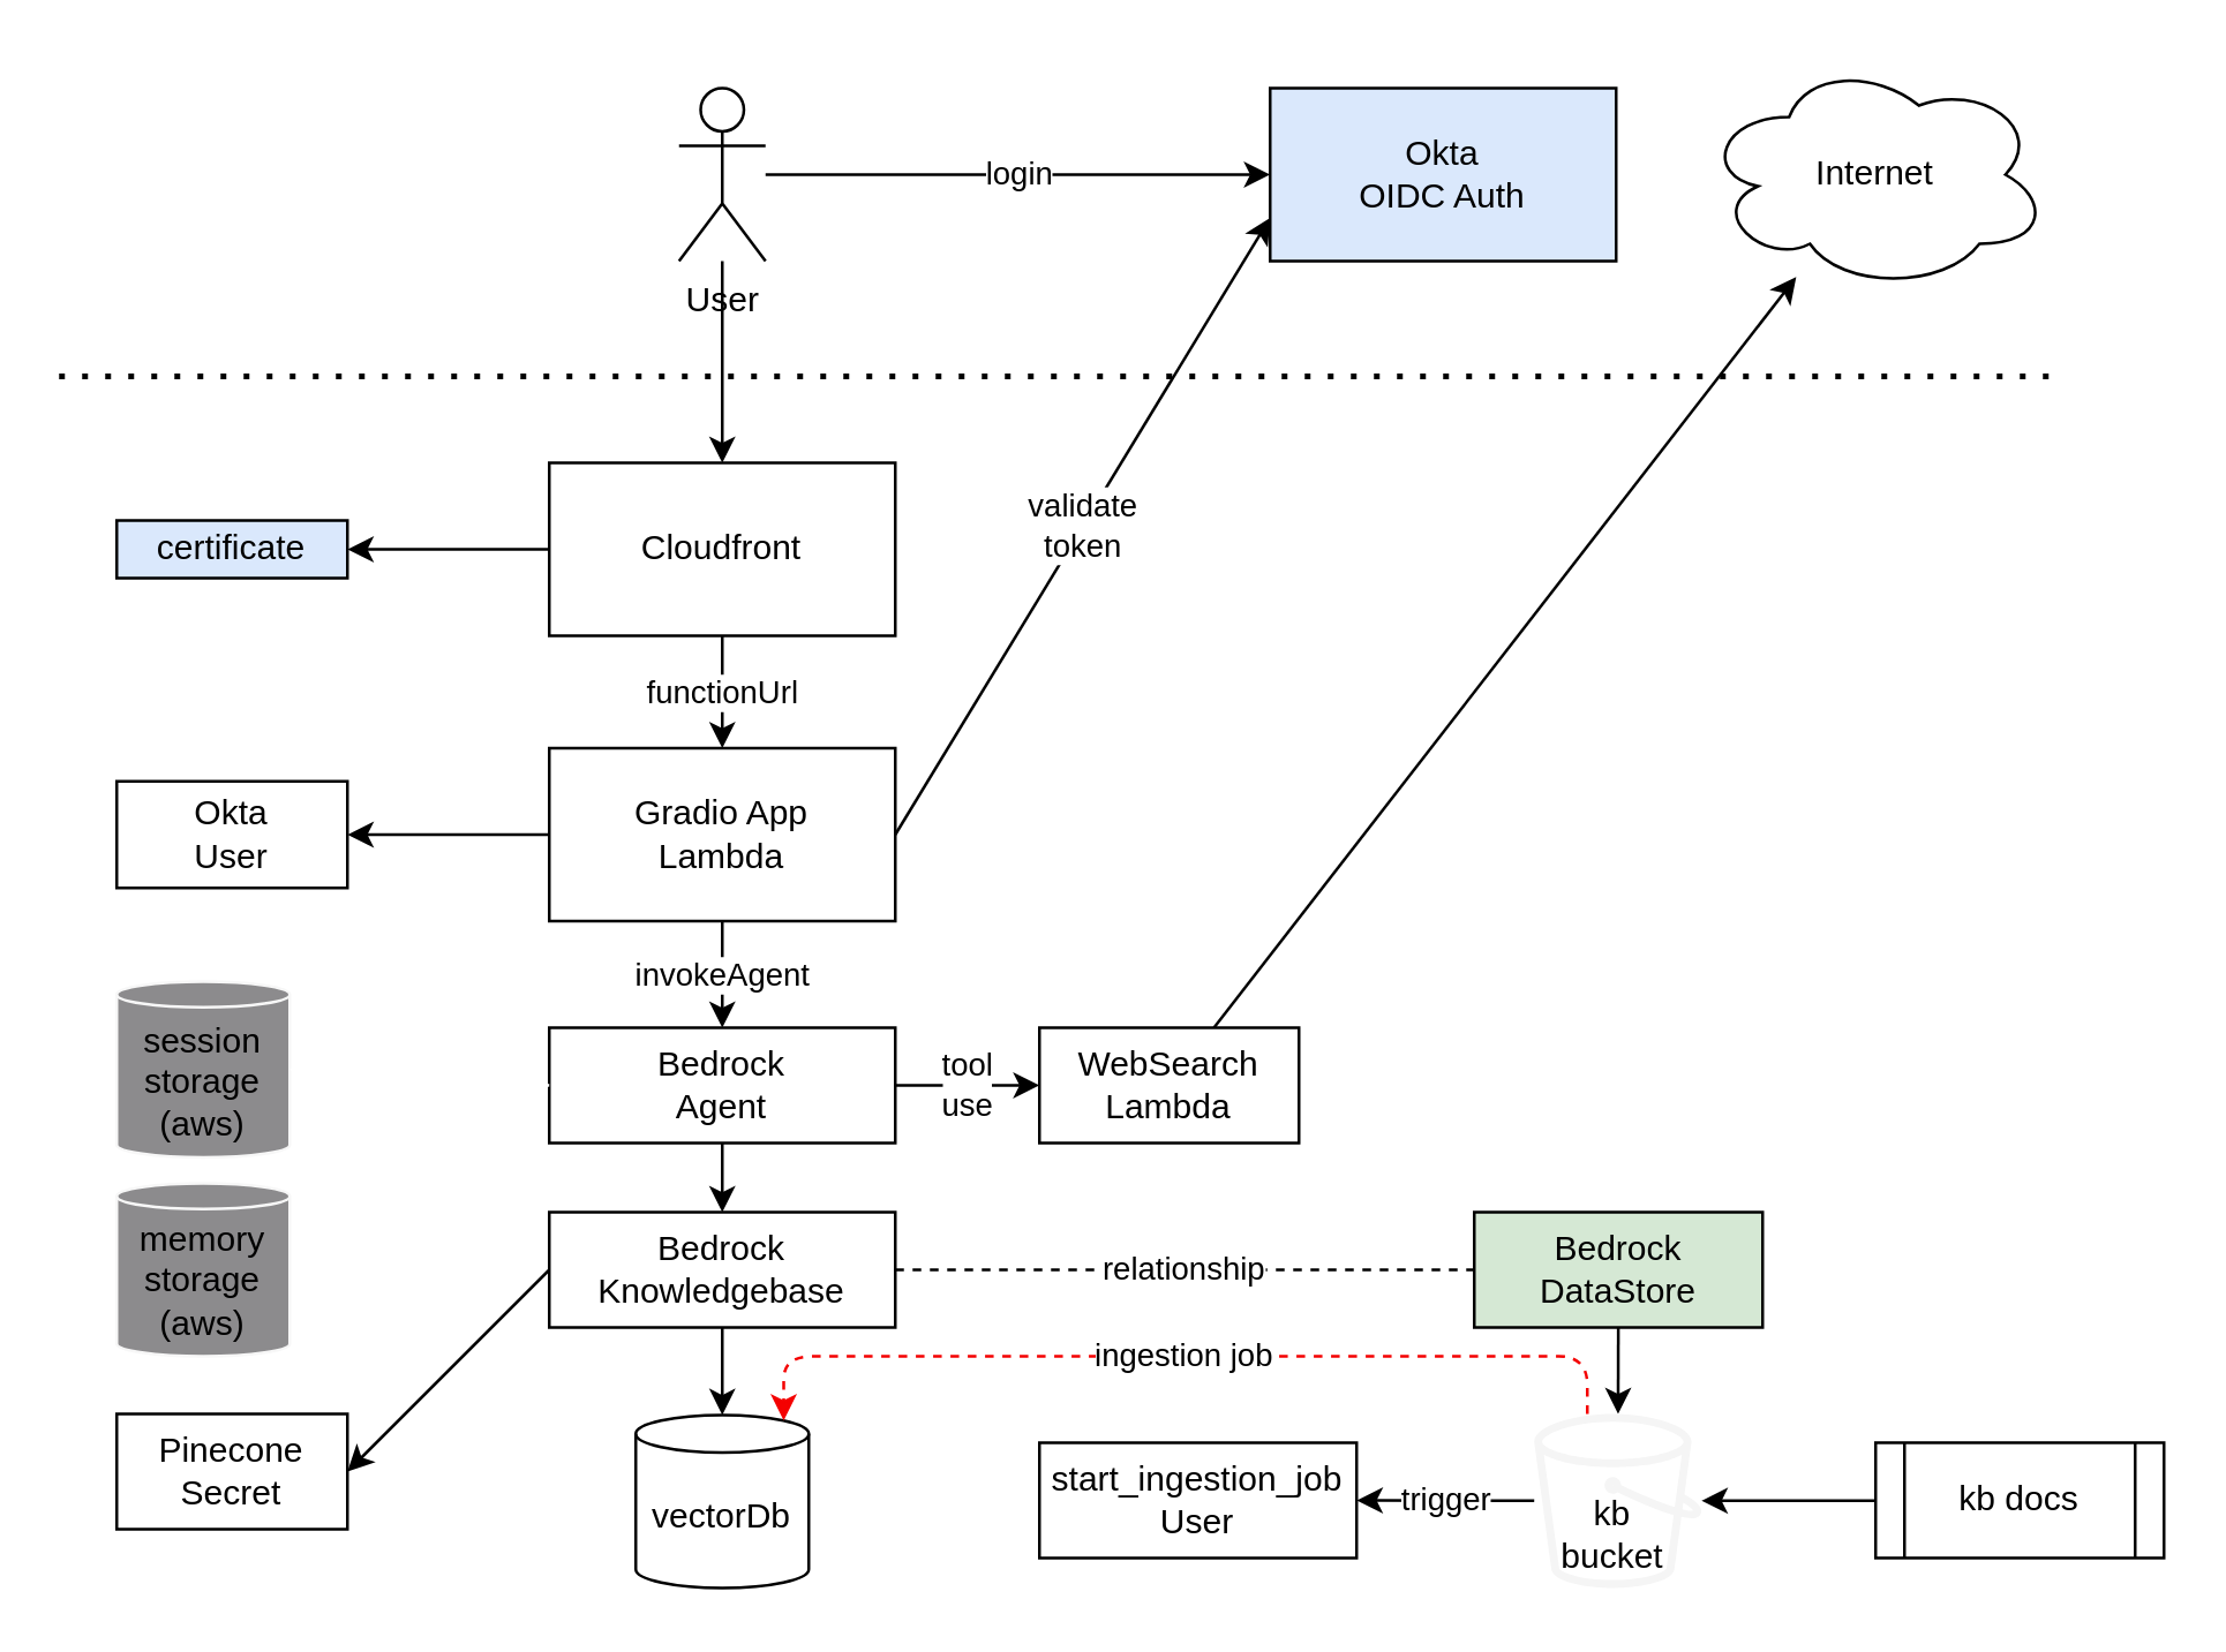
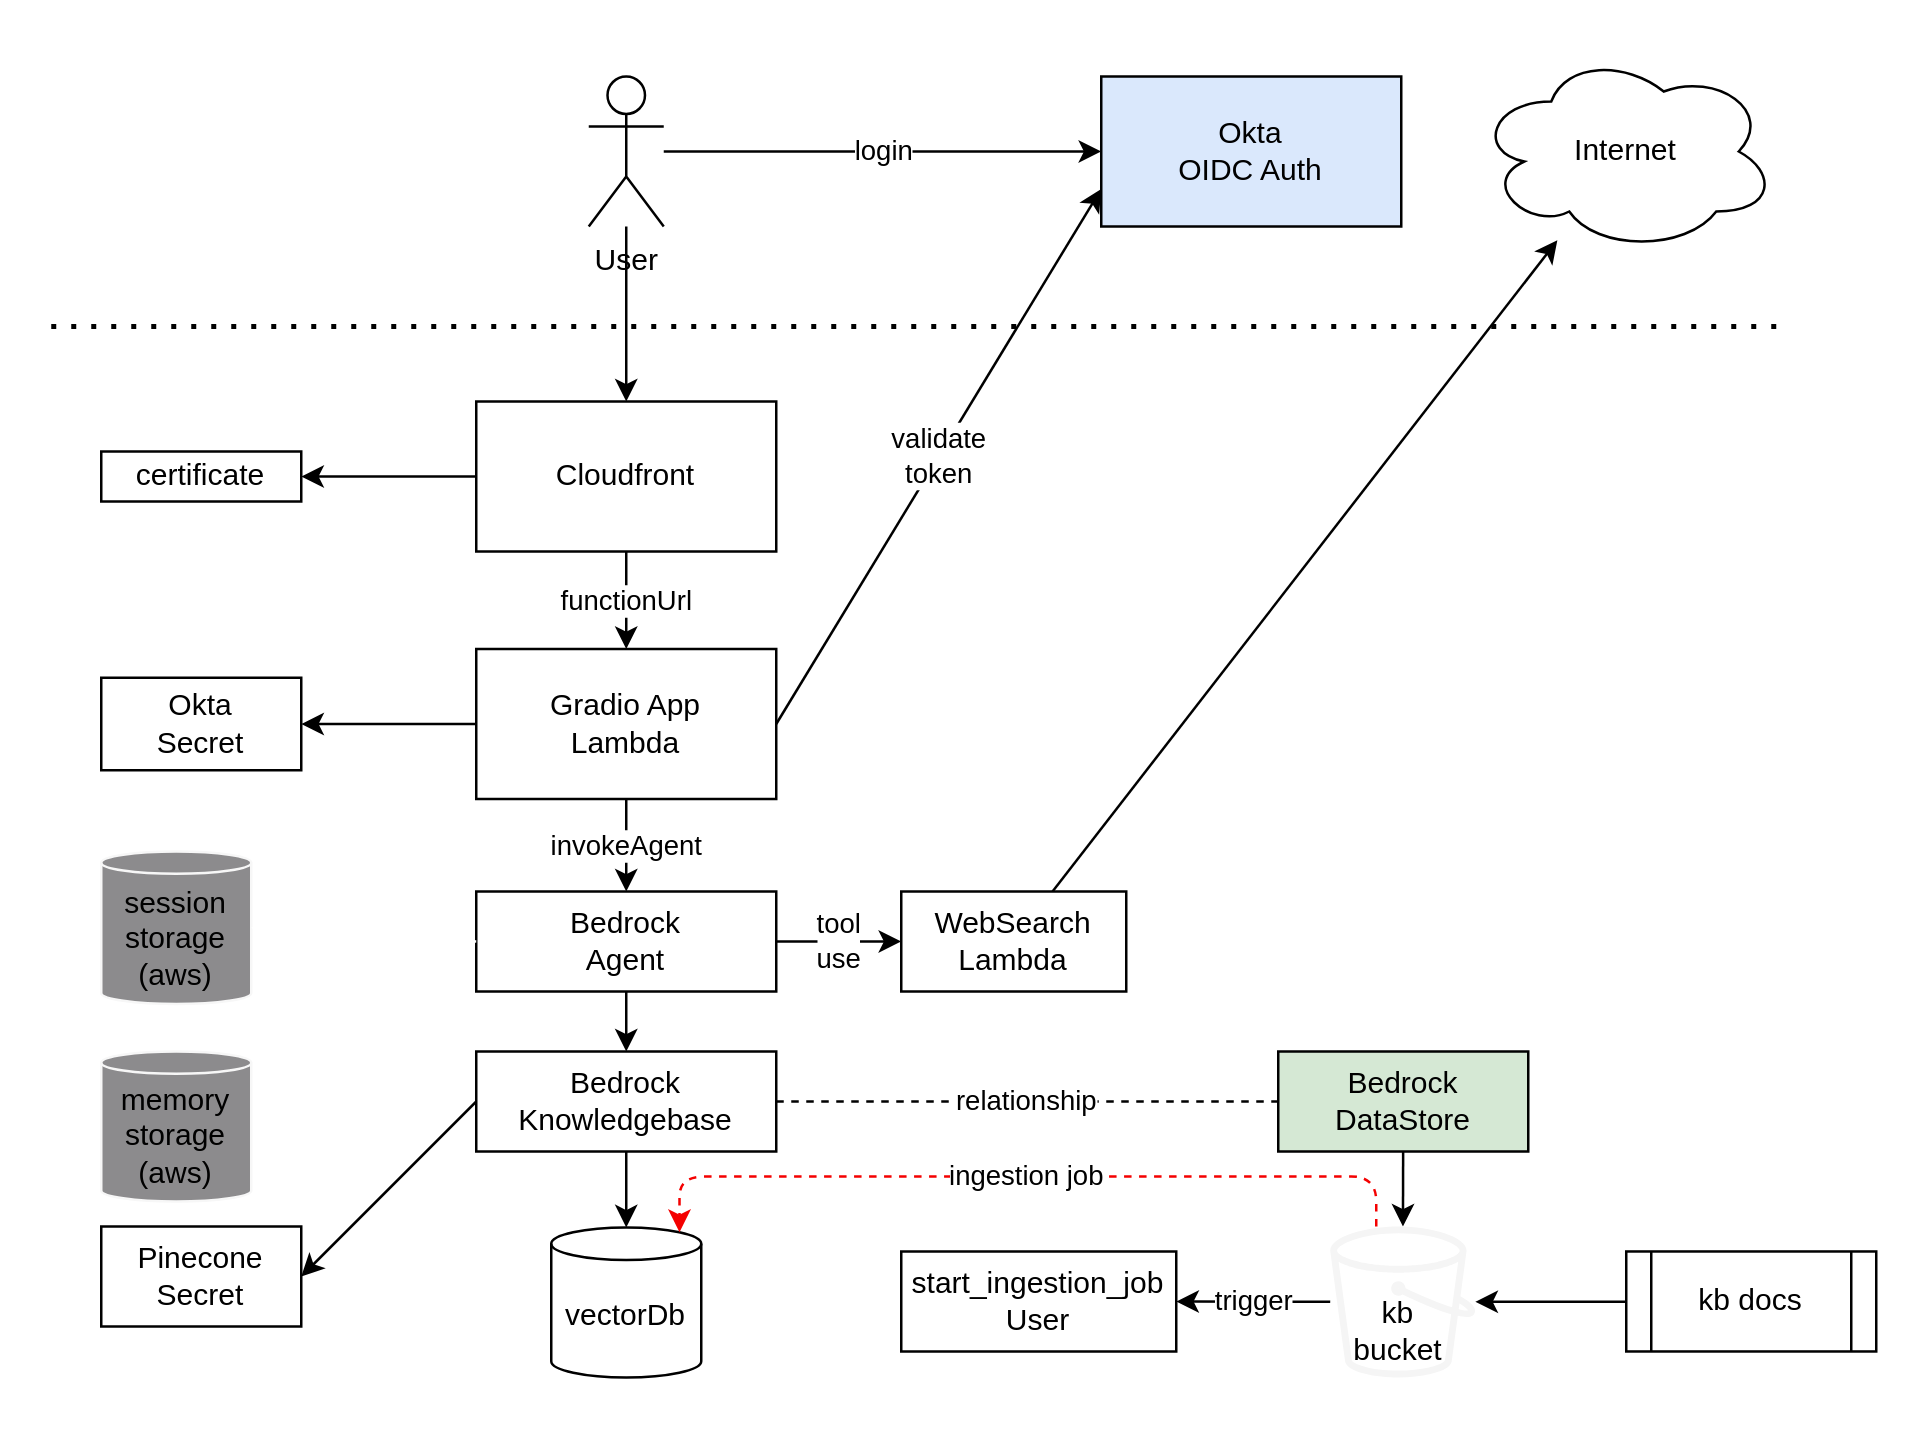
  <mxCell id="0" />
  <mxCell id="1" parent="0" />
  <mxCell id="2" value="functionUrl" style="edgeStyle=none;html=1;entryX=0.5;entryY=0;entryDx=0;entryDy=0;" edge="1" parent="1" source="4" target="8"><mxGeometry relative="1" as="geometry" /></mxCell>
  <mxCell id="3" style="edgeStyle=none;html=1;entryX=1;entryY=0.5;entryDx=0;entryDy=0;" edge="1" parent="1" source="4" target="27"><mxGeometry relative="1" as="geometry" /></mxCell>
  <mxCell id="4" value="Cloudfront" style="rounded=0;whiteSpace=wrap;html=1;" vertex="1" parent="1"><mxGeometry x="190" y="160" width="120" height="60" as="geometry" /></mxCell>
  <mxCell id="5" value="invokeAgent" style="edgeStyle=none;html=1;entryX=0.5;entryY=0;entryDx=0;entryDy=0;" edge="1" parent="1" source="8" target="13"><mxGeometry relative="1" as="geometry" /></mxCell>
  <mxCell id="6" style="edgeStyle=none;html=1;entryX=1;entryY=0.5;entryDx=0;entryDy=0;" edge="1" parent="1" source="8" target="19"><mxGeometry relative="1" as="geometry" /></mxCell>
  <mxCell id="7" value="validate&lt;br&gt;token" style="edgeStyle=none;html=1;entryX=0;entryY=0.75;entryDx=0;entryDy=0;exitX=1;exitY=0.5;exitDx=0;exitDy=0;" edge="1" parent="1" source="8" target="21"><mxGeometry relative="1" as="geometry" /></mxCell>
  <mxCell id="8" value="Gradio App&lt;br&gt;Lambda" style="rounded=0;whiteSpace=wrap;html=1;" vertex="1" parent="1"><mxGeometry x="190" y="259" width="120" height="60" as="geometry" /></mxCell>
  <mxCell id="9" value="tool&lt;br&gt;use" style="edgeStyle=none;html=1;" edge="1" parent="1" source="13" target="18"><mxGeometry relative="1" as="geometry" /></mxCell>
  <mxCell id="10" style="edgeStyle=none;html=1;entryX=1;entryY=0.5;entryDx=0;entryDy=0;exitX=0;exitY=0.5;exitDx=0;exitDy=0;" edge="1" parent="1" source="30" target="20"><mxGeometry relative="1" as="geometry" /></mxCell>
  <mxCell id="11" style="edgeStyle=none;html=1;entryX=0.5;entryY=0;entryDx=0;entryDy=0;" edge="1" parent="1" source="13" target="30"><mxGeometry relative="1" as="geometry" /></mxCell>
  <mxCell id="12" style="html=1;entryX=1;entryY=0.5;entryDx=0;entryDy=0;entryPerimeter=0;strokeColor=#ffffff;endArrow=classic;endFill=1;exitX=0;exitY=0.5;exitDx=0;exitDy=0;" edge="1" parent="1" source="13" target="39"><mxGeometry relative="1" as="geometry" /></mxCell>
  <mxCell id="13" value="Bedrock&lt;br&gt;Agent" style="rounded=0;whiteSpace=wrap;html=1;" vertex="1" parent="1"><mxGeometry x="190" y="356" width="120" height="40" as="geometry" /></mxCell>
  <mxCell id="14" value="vectorDb" style="shape=cylinder3;whiteSpace=wrap;html=1;boundedLbl=1;backgroundOutline=1;size=6.5;" vertex="1" parent="1"><mxGeometry x="220" y="490.37" width="60" height="60" as="geometry" /></mxCell>
  <mxCell id="15" value="trigger" style="edgeStyle=none;html=1;entryX=1;entryY=0.5;entryDx=0;entryDy=0;" edge="1" parent="1" source="34" target="16"><mxGeometry relative="1" as="geometry"><mxPoint x="530" y="503.083" as="sourcePoint" /></mxGeometry></mxCell>
  <mxCell id="16" value="start_ingestion_job&lt;br&gt;User" style="rounded=0;whiteSpace=wrap;html=1;" vertex="1" parent="1"><mxGeometry x="360" y="500" width="110" height="40" as="geometry" /></mxCell>
  <mxCell id="17" style="edgeStyle=none;html=1;" edge="1" parent="1" source="18" target="25"><mxGeometry relative="1" as="geometry" /></mxCell>
  <mxCell id="18" value="WebSearch&lt;br&gt;Lambda" style="rounded=0;whiteSpace=wrap;html=1;" vertex="1" parent="1"><mxGeometry x="360" y="356" width="90" height="40" as="geometry" /></mxCell>
- <mxCell id="19" value="Okta&lt;br&gt;User" style="rounded=0;whiteSpace=wrap;html=1;" vertex="1" parent="1"><mxGeometry x="40" y="270.5" width="80" height="37" as="geometry" /></mxCell>
+ <mxCell id="19" value="Okta&lt;br&gt;Secret" style="rounded=0;whiteSpace=wrap;html=1;" vertex="1" parent="1"><mxGeometry x="40" y="270.5" width="80" height="37" as="geometry" /></mxCell>
  <mxCell id="20" value="Pinecone&lt;br&gt;Secret" style="rounded=0;whiteSpace=wrap;html=1;" vertex="1" parent="1"><mxGeometry x="40" y="490" width="80" height="40" as="geometry" /></mxCell>
  <mxCell id="21" value="Okta&lt;br&gt;OIDC Auth" style="rounded=0;whiteSpace=wrap;html=1;fillColor=#dae8fc;" vertex="1" parent="1"><mxGeometry x="440" y="30" width="120" height="60" as="geometry" /></mxCell>
  <mxCell id="22" style="edgeStyle=none;html=1;" edge="1" parent="1" source="24" target="4"><mxGeometry relative="1" as="geometry" /></mxCell>
  <mxCell id="23" value="login" style="edgeStyle=none;html=1;" edge="1" parent="1" source="24" target="21"><mxGeometry relative="1" as="geometry" /></mxCell>
  <mxCell id="24" value="User" style="shape=umlActor;verticalLabelPosition=bottom;verticalAlign=top;html=1;outlineConnect=0;" vertex="1" parent="1"><mxGeometry x="235" y="30" width="30" height="60" as="geometry" /></mxCell>
  <mxCell id="25" value="Internet" style="ellipse;shape=cloud;whiteSpace=wrap;html=1;" vertex="1" parent="1"><mxGeometry x="590" y="20" width="120" height="80" as="geometry" /></mxCell>
  <mxCell id="26" value="" style="endArrow=none;dashed=1;html=1;dashPattern=1 3;strokeWidth=2;" edge="1" parent="1"><mxGeometry width="50" height="50" relative="1" as="geometry"><mxPoint x="20" y="130" as="sourcePoint" /><mxPoint x="710" y="130" as="targetPoint" /></mxGeometry></mxCell>
- <mxCell id="27" value="certificate" style="rounded=0;whiteSpace=wrap;html=1;fillColor=#dae8fc;" vertex="1" parent="1"><mxGeometry x="40" y="180" width="80" height="20" as="geometry" /></mxCell>
+ <mxCell id="27" value="certificate" style="rounded=0;whiteSpace=wrap;html=1;" vertex="1" parent="1"><mxGeometry x="40" y="180" width="80" height="20" as="geometry" /></mxCell>
  <mxCell id="28" style="edgeStyle=none;html=1;entryX=0.5;entryY=0;entryDx=0;entryDy=0;entryPerimeter=0;" edge="1" parent="1" source="30" target="14"><mxGeometry relative="1" as="geometry" /></mxCell>
  <mxCell id="29" value="relationship" style="edgeStyle=none;html=1;endArrow=none;endFill=0;dashed=1;" edge="1" parent="1" source="30" target="32"><mxGeometry relative="1" as="geometry" /></mxCell>
  <mxCell id="30" value="Bedrock&lt;br&gt;Knowledgebase" style="rounded=0;whiteSpace=wrap;html=1;" vertex="1" parent="1"><mxGeometry x="190" y="420" width="120" height="40" as="geometry" /></mxCell>
  <mxCell id="31" style="edgeStyle=none;html=1;" edge="1" parent="1" source="32" target="34"><mxGeometry relative="1" as="geometry"><mxPoint x="560" y="500" as="targetPoint" /></mxGeometry></mxCell>
  <mxCell id="32" value="Bedrock&lt;br&gt;DataStore" style="rounded=0;whiteSpace=wrap;html=1;fillColor=#d5e8d4;" vertex="1" parent="1"><mxGeometry x="510.8" y="420" width="100" height="40" as="geometry" /></mxCell>
  <mxCell id="33" value="ingestion job" style="edgeStyle=orthogonalEdgeStyle;html=1;entryX=0.855;entryY=0;entryDx=0;entryDy=1.885;entryPerimeter=0;endArrow=classic;endFill=1;dashed=1;strokeColor=#f40101;" edge="1" parent="1" source="34" target="14"><mxGeometry relative="1" as="geometry"><Array as="points"><mxPoint x="550" y="470" /><mxPoint x="271" y="470" /></Array></mxGeometry></mxCell>
  <mxCell id="34" value="" style="sketch=0;outlineConnect=0;fontColor=#333333;fillColor=#f5f5f5;strokeColor=#666666;dashed=0;verticalLabelPosition=bottom;verticalAlign=top;align=center;html=1;fontSize=12;fontStyle=0;aspect=fixed;pointerEvents=1;shape=mxgraph.aws4.bucket;strokeWidth=1;" vertex="1" parent="1"><mxGeometry x="531.59" y="490" width="58.04" height="60.37" as="geometry" /></mxCell>
  <mxCell id="35" style="edgeStyle=none;html=1;endArrow=classic;endFill=1;" edge="1" parent="1" source="36" target="34"><mxGeometry relative="1" as="geometry" /></mxCell>
  <mxCell id="36" value="kb docs" style="shape=process;whiteSpace=wrap;html=1;backgroundOutline=1;" vertex="1" parent="1"><mxGeometry x="650" y="499.99" width="100" height="40" as="geometry" /></mxCell>
  <mxCell id="37" value="kb&lt;br&gt;bucket" style="text;html=1;strokeColor=none;fillColor=none;align=center;verticalAlign=middle;whiteSpace=wrap;rounded=0;strokeWidth=1;" vertex="1" parent="1"><mxGeometry x="529" y="517.37" width="60" height="30" as="geometry" /></mxCell>
  <mxCell id="38" value="session&lt;br&gt;storage&lt;br&gt;(aws)" style="shape=cylinder3;whiteSpace=wrap;html=1;boundedLbl=1;backgroundOutline=1;size=4.452;strokeWidth=1;strokeColor=#f7f7f7;fillColor=#8c8b8d;" vertex="1" parent="1"><mxGeometry x="40" y="340" width="60" height="61" as="geometry" /></mxCell>
- <mxCell id="39" value="memory&lt;br&gt;storage&lt;br&gt;(aws)" style="shape=cylinder3;whiteSpace=wrap;html=1;boundedLbl=1;backgroundOutline=1;size=4.452;strokeWidth=1;strokeColor=#f7f7f7;fillColor=#8c8b8d;" vertex="1" parent="1"><mxGeometry x="40" y="410" width="60" height="60" as="geometry" /></mxCell>
+ <mxCell id="39" value="memory&lt;br&gt;storage&lt;br&gt;(aws)" style="shape=cylinder3;whiteSpace=wrap;html=1;boundedLbl=1;backgroundOutline=1;size=4.452;strokeWidth=1;strokeColor=#f7f7f7;fillColor=#8c8b8d;" vertex="1" parent="1"><mxGeometry x="40" y="420" width="60" height="60" as="geometry" /></mxCell>
  <mxCell id="40" style="html=1;entryX=1;entryY=0.5;entryDx=0;entryDy=0;entryPerimeter=0;strokeColor=#ffffff;endArrow=classic;endFill=1;" edge="1" parent="1" target="38"><mxGeometry relative="1" as="geometry"><mxPoint x="190" y="376" as="sourcePoint" /><mxPoint x="110" y="445" as="targetPoint" /></mxGeometry></mxCell>
